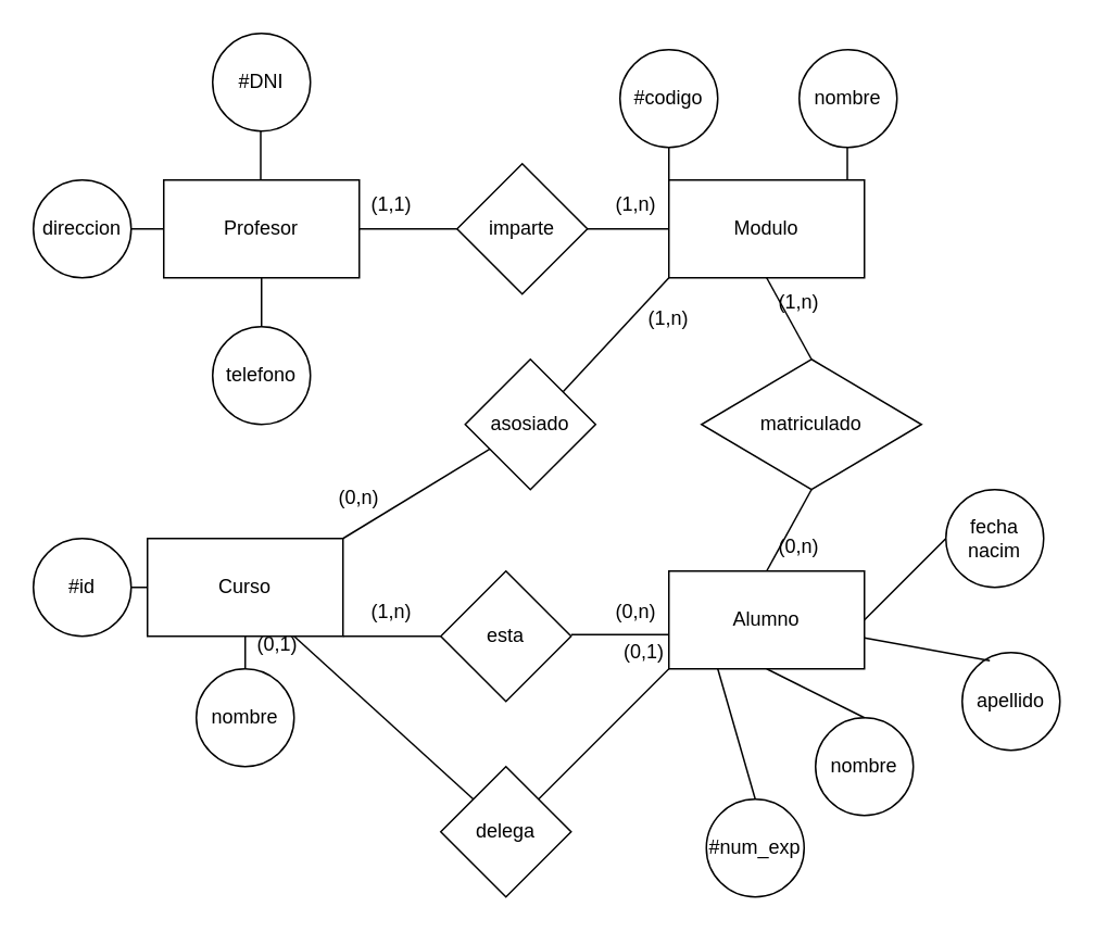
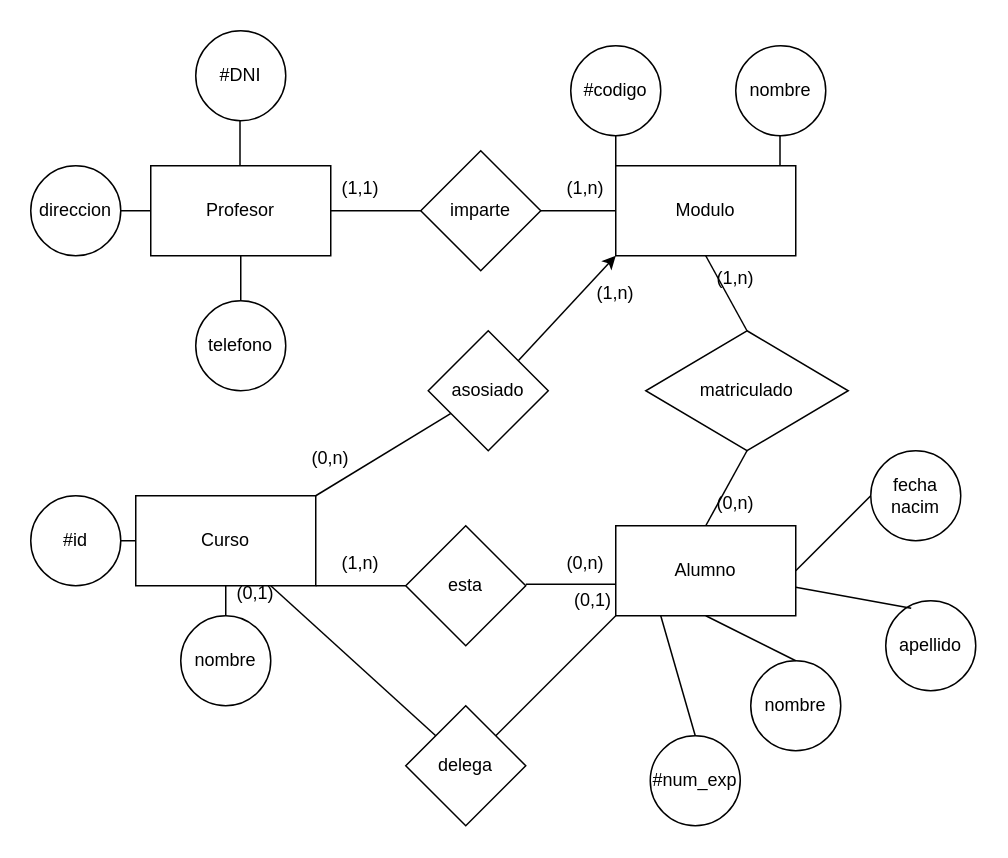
  <mxCell id="0" />
  <mxCell id="1" parent="0" />
  <mxCell id="2" value="Profesor&lt;br&gt;" style="rounded=0;whiteSpace=wrap;html=1;" vertex="1" parent="1"><mxGeometry x="100" y="110" width="120" height="60" as="geometry" /></mxCell>
  <mxCell id="3" value="Modulo" style="rounded=0;whiteSpace=wrap;html=1;" vertex="1" parent="1"><mxGeometry x="410" y="110" width="120" height="60" as="geometry" /></mxCell>
  <mxCell id="4" value="#DNI" style="ellipse;whiteSpace=wrap;html=1;aspect=fixed;" vertex="1" parent="1"><mxGeometry x="130" y="20" width="60" height="60" as="geometry" /></mxCell>
  <mxCell id="5" value="direccion" style="ellipse;whiteSpace=wrap;html=1;aspect=fixed;" vertex="1" parent="1"><mxGeometry y="110" width="60" height="60" as="geometry" x="20" /></mxCell>
  <mxCell id="6" value="telefono" style="ellipse;whiteSpace=wrap;html=1;aspect=fixed;" vertex="1" parent="1"><mxGeometry x="130" y="200" width="60" height="60" as="geometry" /></mxCell>
  <mxCell id="7" value="" style="endArrow=none;html=1;rounded=0;exitX=0.5;exitY=1;exitDx=0;exitDy=0;entryX=0.5;entryY=0;entryDx=0;entryDy=0;" edge="1" parent="1" source="2" target="6"><mxGeometry width="50" height="50" relative="1" as="geometry"><mxPoint x="270" y="300" as="sourcePoint" /><mxPoint x="320" y="250" as="targetPoint" /></mxGeometry></mxCell>
  <mxCell id="8" value="" style="endArrow=none;html=1;rounded=0;exitX=0.5;exitY=1;exitDx=0;exitDy=0;entryX=0.5;entryY=0;entryDx=0;entryDy=0;" edge="1" parent="1"><mxGeometry width="50" height="50" relative="1" as="geometry"><mxPoint x="159.5" y="80" as="sourcePoint" /><mxPoint x="159.5" y="110" as="targetPoint" /></mxGeometry></mxCell>
  <mxCell id="9" value="" style="endArrow=none;html=1;rounded=0;exitX=1;exitY=0.5;exitDx=0;exitDy=0;entryX=0;entryY=0.5;entryDx=0;entryDy=0;" edge="1" parent="1" source="5" target="2"><mxGeometry width="50" height="50" relative="1" as="geometry"><mxPoint x="270" y="300" as="sourcePoint" /><mxPoint x="320" y="250" as="targetPoint" /></mxGeometry></mxCell>
  <mxCell id="10" value="" style="endArrow=none;html=1;rounded=0;exitX=1;exitY=0.5;exitDx=0;exitDy=0;entryX=0;entryY=0.5;entryDx=0;entryDy=0;" edge="1" parent="1" source="12" target="3"><mxGeometry width="50" height="50" relative="1" as="geometry"><mxPoint x="270" y="300" as="sourcePoint" /><mxPoint x="320" y="250" as="targetPoint" /></mxGeometry></mxCell>
  <mxCell id="11" value="" style="endArrow=none;html=1;rounded=0;exitX=1;exitY=0.5;exitDx=0;exitDy=0;entryX=0;entryY=0.5;entryDx=0;entryDy=0;" edge="1" parent="1" source="2" target="12"><mxGeometry width="50" height="50" relative="1" as="geometry"><mxPoint x="220" y="140" as="sourcePoint" /><mxPoint x="410" y="140" as="targetPoint" /></mxGeometry></mxCell>
  <mxCell id="12" value="imparte" style="rhombus;whiteSpace=wrap;html=1;" vertex="1" parent="1"><mxGeometry x="280" y="100" width="80" height="80" as="geometry" /></mxCell>
  <mxCell id="13" value="#codigo" style="ellipse;whiteSpace=wrap;html=1;aspect=fixed;" vertex="1" parent="1"><mxGeometry x="380" y="30" width="60" height="60" as="geometry" /></mxCell>
  <mxCell id="14" value="nombre" style="ellipse;whiteSpace=wrap;html=1;aspect=fixed;" vertex="1" parent="1"><mxGeometry x="490" y="30" width="60" height="60" as="geometry" /></mxCell>
  <mxCell id="15" value="" style="endArrow=none;html=1;rounded=0;exitX=0;exitY=0;exitDx=0;exitDy=0;entryX=0.5;entryY=1;entryDx=0;entryDy=0;" edge="1" parent="1" source="3" target="13"><mxGeometry width="50" height="50" relative="1" as="geometry"><mxPoint x="270" y="300" as="sourcePoint" /><mxPoint x="320" y="250" as="targetPoint" /></mxGeometry></mxCell>
  <mxCell id="16" value="" style="endArrow=none;html=1;rounded=0;exitX=0;exitY=0;exitDx=0;exitDy=0;entryX=0.5;entryY=1;entryDx=0;entryDy=0;" edge="1" parent="1"><mxGeometry width="50" height="50" relative="1" as="geometry"><mxPoint x="519.5" y="110" as="sourcePoint" /><mxPoint x="519.5" y="90" as="targetPoint" /></mxGeometry></mxCell>
  <mxCell id="17" value="Alumno" style="rounded=0;whiteSpace=wrap;html=1;" vertex="1" parent="1"><mxGeometry x="410" y="350" width="120" height="60" as="geometry" /></mxCell>
  <mxCell id="18" value="" style="endArrow=none;html=1;rounded=0;exitX=0.5;exitY=1;exitDx=0;exitDy=0;entryX=0.5;entryY=0;entryDx=0;entryDy=0;" edge="1" parent="1" source="20" target="17"><mxGeometry width="50" height="50" relative="1" as="geometry"><mxPoint x="270" y="300" as="sourcePoint" /><mxPoint x="320" y="250" as="targetPoint" /></mxGeometry></mxCell>
  <mxCell id="19" value="" style="endArrow=none;html=1;rounded=0;exitX=0.5;exitY=1;exitDx=0;exitDy=0;entryX=0.5;entryY=0;entryDx=0;entryDy=0;" edge="1" parent="1" source="3" target="20"><mxGeometry width="50" height="50" relative="1" as="geometry"><mxPoint x="470" y="170" as="sourcePoint" /><mxPoint x="470" y="350" as="targetPoint" /></mxGeometry></mxCell>
  <mxCell id="20" value="matriculado" style="rhombus;whiteSpace=wrap;html=1;" vertex="1" parent="1"><mxGeometry x="430" y="220" width="135" height="80" as="geometry" /></mxCell>
  <mxCell id="21" value="#num_exp" style="ellipse;whiteSpace=wrap;html=1;aspect=fixed;" vertex="1" parent="1"><mxGeometry x="433" y="490" width="60" height="60" as="geometry" /></mxCell>
  <mxCell id="22" value="nombre" style="ellipse;whiteSpace=wrap;html=1;aspect=fixed;" vertex="1" parent="1"><mxGeometry x="500" y="440" width="60" height="60" as="geometry" /></mxCell>
  <mxCell id="23" value="apellido" style="ellipse;whiteSpace=wrap;html=1;aspect=fixed;" vertex="1" parent="1"><mxGeometry x="590" y="400" width="60" height="60" as="geometry" /></mxCell>
  <mxCell id="24" value="fecha nacim" style="ellipse;whiteSpace=wrap;html=1;aspect=fixed;" vertex="1" parent="1"><mxGeometry x="580" y="300" width="60" height="60" as="geometry" /></mxCell>
  <mxCell id="25" value="" style="endArrow=none;html=1;rounded=0;exitX=0.5;exitY=0;exitDx=0;exitDy=0;entryX=0.25;entryY=1;entryDx=0;entryDy=0;" edge="1" parent="1" source="21" target="17"><mxGeometry width="50" height="50" relative="1" as="geometry"><mxPoint x="270" y="300" as="sourcePoint" /><mxPoint x="320" y="250" as="targetPoint" /></mxGeometry></mxCell>
  <mxCell id="26" value="" style="endArrow=none;html=1;rounded=0;exitX=0.5;exitY=0;exitDx=0;exitDy=0;entryX=0.5;entryY=1;entryDx=0;entryDy=0;" edge="1" parent="1" source="22" target="17"><mxGeometry width="50" height="50" relative="1" as="geometry"><mxPoint x="270" y="300" as="sourcePoint" /><mxPoint x="320" y="250" as="targetPoint" /></mxGeometry></mxCell>
  <mxCell id="27" value="" style="endArrow=none;html=1;rounded=0;exitX=0.283;exitY=0.083;exitDx=0;exitDy=0;exitPerimeter=0;" edge="1" parent="1" source="23" target="17"><mxGeometry width="50" height="50" relative="1" as="geometry"><mxPoint x="270" y="300" as="sourcePoint" /><mxPoint x="320" y="250" as="targetPoint" /></mxGeometry></mxCell>
  <mxCell id="28" value="" style="endArrow=none;html=1;rounded=0;exitX=0;exitY=0.5;exitDx=0;exitDy=0;entryX=1;entryY=0.5;entryDx=0;entryDy=0;" edge="1" parent="1" source="24" target="17"><mxGeometry width="50" height="50" relative="1" as="geometry"><mxPoint x="270" y="300" as="sourcePoint" /><mxPoint x="320" y="250" as="targetPoint" /></mxGeometry></mxCell>
  <mxCell id="29" value="(1,n)" style="text;html=1;strokeColor=none;fillColor=none;align=center;verticalAlign=middle;whiteSpace=wrap;rounded=0;" vertex="1" parent="1"><mxGeometry x="460" y="170" width="60" height="30" as="geometry" /></mxCell>
  <mxCell id="30" value="(0,n)" style="text;html=1;strokeColor=none;fillColor=none;align=center;verticalAlign=middle;whiteSpace=wrap;rounded=0;" vertex="1" parent="1"><mxGeometry x="460" y="320" width="60" height="30" as="geometry" /></mxCell>
  <mxCell id="31" value="(1,n)" style="text;html=1;strokeColor=none;fillColor=none;align=center;verticalAlign=middle;whiteSpace=wrap;rounded=0;" vertex="1" parent="1"><mxGeometry x="360" y="110" width="60" height="30" as="geometry" /></mxCell>
  <mxCell id="32" value="(1,1)" style="text;html=1;strokeColor=none;fillColor=none;align=center;verticalAlign=middle;whiteSpace=wrap;rounded=0;" vertex="1" parent="1"><mxGeometry x="210" y="110" width="60" height="30" as="geometry" /></mxCell>
  <mxCell id="33" value="Curso" style="rounded=0;whiteSpace=wrap;html=1;" vertex="1" parent="1"><mxGeometry x="90" y="330" width="120" height="60" as="geometry" /></mxCell>
- <mxCell id="34" value="" style="endArrow=none;html=1;rounded=0;exitX=1;exitY=0;exitDx=0;exitDy=0;entryX=0;entryY=1;entryDx=0;entryDy=0;" edge="1" parent="1" source="36" target="3"><mxGeometry width="50" height="50" relative="1" as="geometry"><mxPoint x="270" y="300" as="sourcePoint" /><mxPoint x="320" y="250" as="targetPoint" /></mxGeometry></mxCell>
+ <mxCell id="34" value="" style="endArrow=classic;html=1;rounded=0;exitX=1;exitY=0;exitDx=0;exitDy=0;entryX=0;entryY=1;entryDx=0;entryDy=0;" edge="1" parent="1" source="36" target="3"><mxGeometry width="50" height="50" relative="1" as="geometry"><mxPoint x="270" y="300" as="sourcePoint" /><mxPoint x="320" y="250" as="targetPoint" /></mxGeometry></mxCell>
  <mxCell id="35" value="" style="endArrow=none;html=1;rounded=0;exitX=1;exitY=0;exitDx=0;exitDy=0;" edge="1" parent="1" source="33" target="36"><mxGeometry width="50" height="50" relative="1" as="geometry"><mxPoint x="213" y="330" as="sourcePoint" /><mxPoint x="410" y="380" as="targetPoint" /></mxGeometry></mxCell>
  <mxCell id="36" value="asosiado" style="rhombus;whiteSpace=wrap;html=1;" vertex="1" parent="1"><mxGeometry x="285" y="220" width="80" height="80" as="geometry" /></mxCell>
  <mxCell id="37" value="#id" style="ellipse;whiteSpace=wrap;html=1;aspect=fixed;" vertex="1" parent="1"><mxGeometry y="330" width="60" height="60" as="geometry" x="20" /></mxCell>
  <mxCell id="38" value="nombre" style="ellipse;whiteSpace=wrap;html=1;aspect=fixed;" vertex="1" parent="1"><mxGeometry x="120" y="410" width="60" height="60" as="geometry" /></mxCell>
  <mxCell id="39" value="" style="endArrow=none;html=1;rounded=0;exitX=0.5;exitY=1;exitDx=0;exitDy=0;entryX=0.5;entryY=0;entryDx=0;entryDy=0;" edge="1" parent="1" source="33" target="38"><mxGeometry width="50" height="50" relative="1" as="geometry"><mxPoint x="270" y="300" as="sourcePoint" /><mxPoint x="320" y="250" as="targetPoint" /></mxGeometry></mxCell>
  <mxCell id="40" value="" style="endArrow=none;html=1;rounded=0;exitX=0;exitY=0.5;exitDx=0;exitDy=0;entryX=1;entryY=0.5;entryDx=0;entryDy=0;" edge="1" parent="1" source="33" target="37"><mxGeometry width="50" height="50" relative="1" as="geometry"><mxPoint x="270" y="300" as="sourcePoint" /><mxPoint x="320" y="250" as="targetPoint" /></mxGeometry></mxCell>
  <mxCell id="41" value="esta" style="rhombus;whiteSpace=wrap;html=1;" vertex="1" parent="1"><mxGeometry x="270" y="350" width="80" height="80" as="geometry" /></mxCell>
  <mxCell id="42" value="" style="endArrow=none;html=1;rounded=0;exitX=1;exitY=1;exitDx=0;exitDy=0;entryX=0;entryY=0.5;entryDx=0;entryDy=0;" edge="1" parent="1" source="33" target="41"><mxGeometry width="50" height="50" relative="1" as="geometry"><mxPoint x="270" y="300" as="sourcePoint" /><mxPoint x="320" y="250" as="targetPoint" /></mxGeometry></mxCell>
  <mxCell id="43" value="" style="endArrow=none;html=1;rounded=0;exitX=1;exitY=1;exitDx=0;exitDy=0;entryX=0;entryY=0.5;entryDx=0;entryDy=0;" edge="1" parent="1"><mxGeometry width="50" height="50" relative="1" as="geometry"><mxPoint x="350" y="389" as="sourcePoint" /><mxPoint x="410" y="389" as="targetPoint" /></mxGeometry></mxCell>
  <mxCell id="44" value="(1,n)" style="text;html=1;strokeColor=none;fillColor=none;align=center;verticalAlign=middle;whiteSpace=wrap;rounded=0;" vertex="1" parent="1"><mxGeometry x="210" y="360" width="60" height="30" as="geometry" /></mxCell>
  <mxCell id="45" value="(0,n)" style="text;html=1;strokeColor=none;fillColor=none;align=center;verticalAlign=middle;whiteSpace=wrap;rounded=0;" vertex="1" parent="1"><mxGeometry x="360" y="360" width="60" height="30" as="geometry" /></mxCell>
  <mxCell id="46" value="(1,n)" style="text;html=1;strokeColor=none;fillColor=none;align=center;verticalAlign=middle;whiteSpace=wrap;rounded=0;" vertex="1" parent="1"><mxGeometry x="380" y="180" width="60" height="30" as="geometry" /></mxCell>
  <mxCell id="47" value="(0,n)" style="text;html=1;strokeColor=none;fillColor=none;align=center;verticalAlign=middle;whiteSpace=wrap;rounded=0;" vertex="1" parent="1"><mxGeometry x="190" y="290" width="60" height="30" as="geometry" /></mxCell>
  <mxCell id="48" value="delega" style="rhombus;whiteSpace=wrap;html=1;" vertex="1" parent="1"><mxGeometry x="270" y="470" width="80" height="80" as="geometry" /></mxCell>
  <mxCell id="49" value="" style="endArrow=none;html=1;rounded=0;exitX=0.75;exitY=1;exitDx=0;exitDy=0;entryX=0;entryY=0;entryDx=0;entryDy=0;" edge="1" parent="1" source="33" target="48"><mxGeometry width="50" height="50" relative="1" as="geometry"><mxPoint x="360" y="300" as="sourcePoint" /><mxPoint x="410" y="250" as="targetPoint" /></mxGeometry></mxCell>
  <mxCell id="50" value="" style="endArrow=none;html=1;rounded=0;exitX=1;exitY=0;exitDx=0;exitDy=0;" edge="1" parent="1" source="48"><mxGeometry width="50" height="50" relative="1" as="geometry"><mxPoint x="360" y="300" as="sourcePoint" /><mxPoint x="410" y="410" as="targetPoint" /></mxGeometry></mxCell>
  <mxCell id="51" value="(0,1)" style="text;html=1;strokeColor=none;fillColor=none;align=center;verticalAlign=middle;whiteSpace=wrap;rounded=0;" vertex="1" parent="1"><mxGeometry x="160" y="390" width="20" height="10" as="geometry" /></mxCell>
  <mxCell id="52" value="(0,1)" style="text;html=1;strokeColor=none;fillColor=none;align=center;verticalAlign=middle;whiteSpace=wrap;rounded=0;" vertex="1" parent="1"><mxGeometry x="380" y="390" width="30" height="20" as="geometry" /></mxCell>
